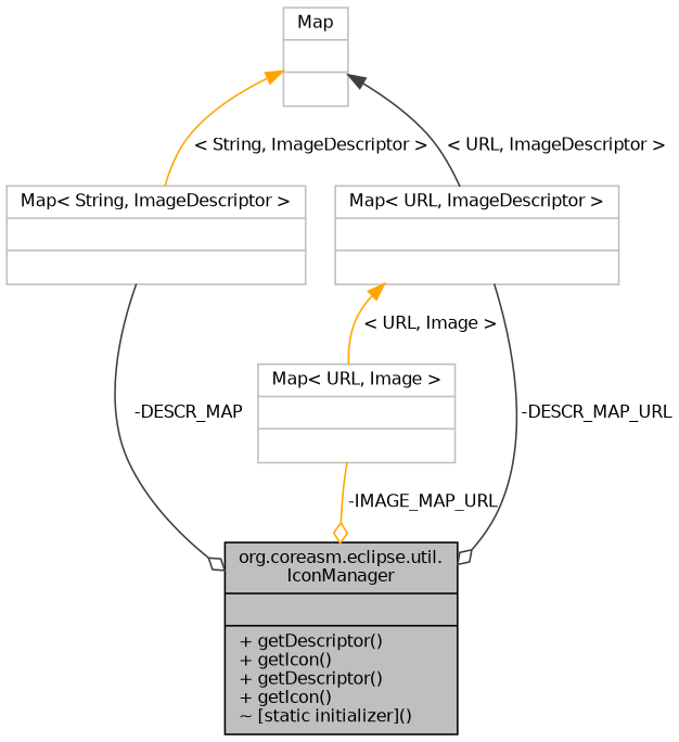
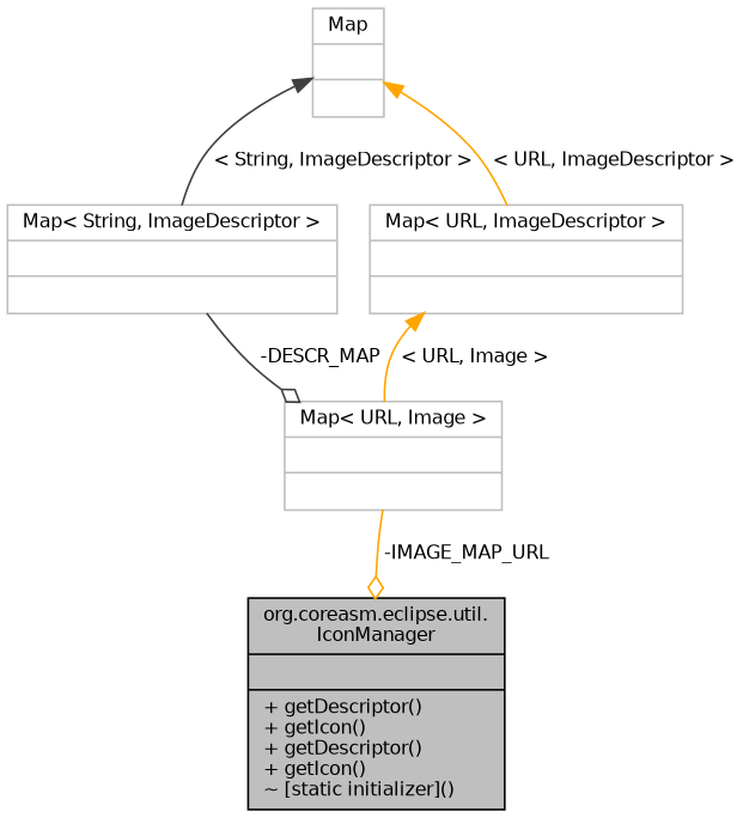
  digraph {
    node [color=grey75 fontname=Helvetica fontsize=10 shape=record]
    edge [color=orange fontname=Helvetica fontsize=10 labelfontname=Helvetica labelfontsize=10 style=solid]
    n1 [color=black fillcolor=grey75 fontcolor=black height=0.2 label="{org.coreasm.eclipse.util.\lIconManager\n||+ getDescriptor()\l+ getIcon()\l+ getDescriptor()\l+ getIcon()\l~ [static initializer]()\l}" style=filled width=0.4]
    n2 [height=0.2 label="{Map\n||}" width=0.4]
    n3 [height=0.2 label="{Map\< String, ImageDescriptor \>\n||}" width=0.4]
    n4 [height=0.2 label="{Map\< URL, ImageDescriptor \>\n||}" width=0.4]
    n5 [height=0.2 label="{Map\< URL, Image \>\n||}" width=0.4]
-   n2 -> n3 [dir=back label=" \< String, ImageDescriptor \>"]
-   n2 -> n4 [color=grey25 dir=back label=" \< URL, ImageDescriptor \>"]
-   n3 -> n1 [arrowhead=odiamond color=grey25 label=" -DESCR_MAP"]
-   n4 -> n1 [arrowhead=odiamond color=grey25 label=" -DESCR_MAP_URL"]
+   n2 -> n3 [color=grey25 dir=back label=" \< String, ImageDescriptor \>"]
+   n2 -> n4 [dir=back label=" \< URL, ImageDescriptor \>"]
+   n3 -> n5 [arrowhead=odiamond color=grey25 label=" -DESCR_MAP"]
    n4 -> n5 [dir=back label=" \< URL, Image \>"]
    n5 -> n1 [arrowhead=odiamond label=" -IMAGE_MAP_URL"]
  }
